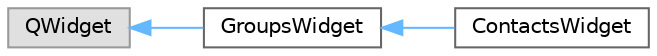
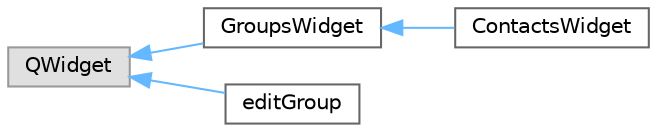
  digraph {
    rankdir=LR
    node [color=grey40 fillcolor=white fontname=Helvetica fontsize=10 shape=box style=filled]
    edge [color=steelblue1 dir=back fontname=Helvetica fontsize=10 labelfontname=Helvetica labelfontsize=10 style=solid]
    n1 [color=grey60 fillcolor="#E0E0E0" height=0.2 label=QWidget width=0.4]
    n2 [height=0.2 label=GroupsWidget width=0.4]
+   n3 [height=0.2 label=editGroup width=0.4]
    n4 [height=0.2 label=ContactsWidget width=0.4]
    n1 -> n2
+   n1 -> n3
    n2 -> n4
  }
